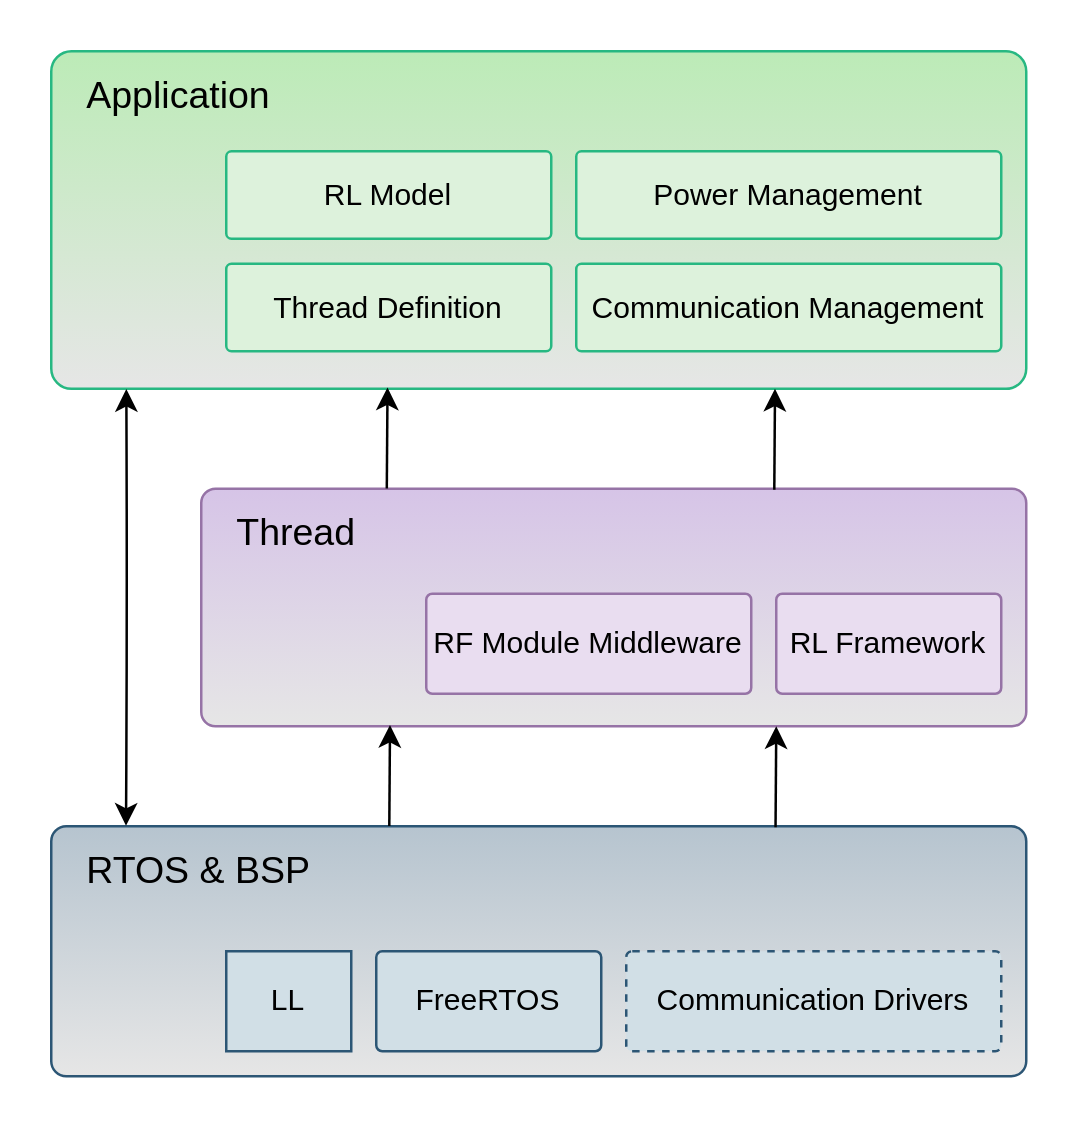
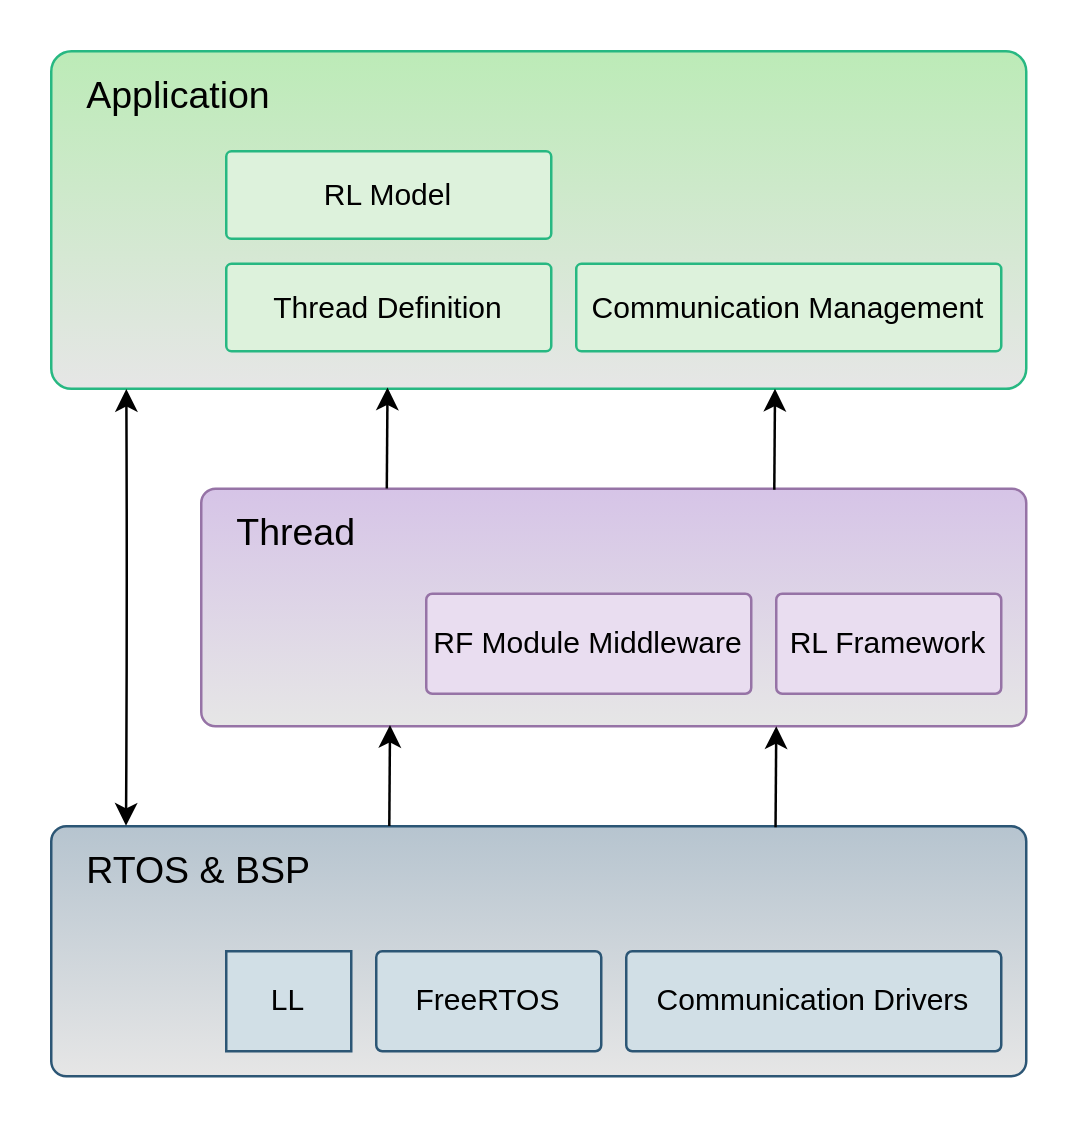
  <mxCell id="0" />
  <mxCell id="1" parent="0" />
  <mxCell id="2" value="&amp;nbsp; &amp;nbsp;Application" style="rounded=1;whiteSpace=wrap;html=1;align=left;verticalAlign=top;arcSize=6;fontSize=15;spacingTop=2;fillColor=#BCEBB7;strokeColor=#27B882;gradientColor=#E6E6E6;gradientDirection=south;" parent="1" vertex="1"><mxGeometry x="20" y="20" width="390" height="135" as="geometry" /></mxCell>
  <mxCell id="3" value="&amp;nbsp; &amp;nbsp;Thread" style="rounded=1;whiteSpace=wrap;html=1;align=left;verticalAlign=top;arcSize=6;fontSize=15;spacingTop=2;strokeColor=#9673a6;fillColor=#D6C4E7;gradientDirection=south;gradientColor=#E6E6E6;" parent="1" vertex="1"><mxGeometry x="80" y="195" width="330" height="95" as="geometry" /></mxCell>
  <mxCell id="4" value="&amp;nbsp; &amp;nbsp;RTOS &amp;amp; BSP" style="rounded=1;whiteSpace=wrap;html=1;align=left;verticalAlign=top;arcSize=6;fontSize=15;strokeColor=#2C5675;spacingTop=2;fillColor=#B6C4CF;gradientColor=#E6E6E6;gradientDirection=south;" parent="1" vertex="1"><mxGeometry x="20" y="330" width="390" height="100" as="geometry" /></mxCell>
- <mxCell id="5" value="Communication Drivers" style="rounded=1;whiteSpace=wrap;html=1;align=center;verticalAlign=middle;arcSize=6;strokeColor=#2C5675;fillColor=#D1DFE6;dashed=1;" parent="1" vertex="1"><mxGeometry x="250" y="380" width="150" height="40" as="geometry" /></mxCell>
+ <mxCell id="5" value="Communication Drivers" style="rounded=1;whiteSpace=wrap;html=1;align=center;verticalAlign=middle;arcSize=6;strokeColor=#2C5675;fillColor=#D1DFE6;" parent="1" vertex="1"><mxGeometry x="250" y="380" width="150" height="40" as="geometry" /></mxCell>
  <mxCell id="6" value="FreeRTOS" style="rounded=1;whiteSpace=wrap;html=1;align=center;verticalAlign=middle;arcSize=6;strokeColor=#2C5675;fillColor=#D1DFE6;" parent="1" vertex="1"><mxGeometry x="150" y="380" width="90" height="40" as="geometry" /></mxCell>
  <mxCell id="7" value="&lt;font style=&quot;font-size: 12px&quot;&gt;Communication Management&lt;/font&gt;" style="rounded=1;whiteSpace=wrap;html=1;align=center;verticalAlign=middle;arcSize=6;strokeColor=#27B882;fillColor=#DDF2DC;" parent="1" vertex="1"><mxGeometry x="230" y="105" width="170" height="35" as="geometry" /></mxCell>
  <mxCell id="8" value="RF Module Middleware" style="rounded=1;whiteSpace=wrap;html=1;align=center;verticalAlign=middle;arcSize=6;strokeColor=#9673a6;fillColor=#E9DDF0;" parent="1" vertex="1"><mxGeometry x="170" y="237" width="130" height="40" as="geometry" /></mxCell>
  <mxCell id="9" value="RL Framework" style="rounded=1;whiteSpace=wrap;html=1;align=center;verticalAlign=middle;arcSize=6;strokeColor=#9673a6;fillColor=#E9DDF0;" parent="1" vertex="1"><mxGeometry x="310" y="237" width="90" height="40" as="geometry" /></mxCell>
  <mxCell id="10" value="Thread Definition" style="rounded=1;whiteSpace=wrap;html=1;align=center;verticalAlign=middle;arcSize=6;strokeColor=#27B882;fillColor=#DDF2DC;" parent="1" vertex="1"><mxGeometry x="90" y="105" width="130" height="35" as="geometry" /></mxCell>
- <mxCell id="11" value="Power Management" style="rounded=1;whiteSpace=wrap;html=1;align=center;verticalAlign=middle;arcSize=6;strokeColor=#27B882;fillColor=#DDF2DC;" parent="1" vertex="1"><mxGeometry x="230" y="60" width="170" height="35" as="geometry" /></mxCell>
  <mxCell id="12" value="RL Model" style="rounded=1;whiteSpace=wrap;html=1;align=center;verticalAlign=middle;arcSize=6;strokeColor=#27B882;fillColor=#DDF2DC;" parent="1" vertex="1"><mxGeometry x="90" y="60" width="130" height="35" as="geometry" /></mxCell>
  <mxCell id="13" style="rounded=0;orthogonalLoop=1;jettySize=auto;html=1;startArrow=classic;startFill=1;fontSize=16;endArrow=none;endFill=0;entryX=0.249;entryY=0.004;entryDx=0;entryDy=0;entryPerimeter=0;" parent="1" edge="1"><mxGeometry relative="1" as="geometry"><mxPoint x="154.22" y="194.88" as="targetPoint" /><mxPoint x="154.5" y="154.5" as="sourcePoint" /></mxGeometry></mxCell>
  <mxCell id="14" style="rounded=0;orthogonalLoop=1;jettySize=auto;html=1;entryX=0.077;entryY=1.001;entryDx=0;entryDy=0;entryPerimeter=0;exitX=0.122;exitY=-0.002;exitDx=0;exitDy=0;exitPerimeter=0;startArrow=classic;startFill=1;edgeStyle=orthogonalEdgeStyle;curved=1;" parent="1" target="2" edge="1"><mxGeometry relative="1" as="geometry"><mxPoint x="49.9" y="329.8" as="sourcePoint" /><mxPoint x="49.9" y="157" as="targetPoint" /></mxGeometry></mxCell>
  <mxCell id="15" style="rounded=0;orthogonalLoop=1;jettySize=auto;html=1;startArrow=classic;startFill=1;fontSize=16;endArrow=none;endFill=0;entryX=0.249;entryY=0.004;entryDx=0;entryDy=0;entryPerimeter=0;" parent="1" edge="1"><mxGeometry relative="1" as="geometry"><mxPoint x="309.72" y="330.38" as="targetPoint" /><mxPoint x="310" y="290" as="sourcePoint" /></mxGeometry></mxCell>
  <mxCell id="16" style="rounded=0;orthogonalLoop=1;jettySize=auto;html=1;startArrow=classic;startFill=1;fontSize=16;endArrow=none;endFill=0;entryX=0.249;entryY=0.004;entryDx=0;entryDy=0;entryPerimeter=0;" parent="1" edge="1"><mxGeometry relative="1" as="geometry"><mxPoint x="155.22" y="329.88" as="targetPoint" /><mxPoint x="155.5" y="289.5" as="sourcePoint" /></mxGeometry></mxCell>
  <mxCell id="17" style="rounded=0;orthogonalLoop=1;jettySize=auto;html=1;startArrow=classic;startFill=1;fontSize=16;endArrow=none;endFill=0;entryX=0.249;entryY=0.004;entryDx=0;entryDy=0;entryPerimeter=0;" parent="1" edge="1"><mxGeometry relative="1" as="geometry"><mxPoint x="309.22" y="195.38" as="targetPoint" /><mxPoint x="309.5" y="155" as="sourcePoint" /></mxGeometry></mxCell>
  <mxCell id="18" value="LL" style="whiteSpace=wrap;html=1;align=center;verticalAlign=middle;arcSize=6;strokeColor=#2C5675;fillColor=#D1DFE6;rounded=0;" parent="1" vertex="1"><mxGeometry x="90" y="380" width="50" height="40" as="geometry" /></mxCell>
